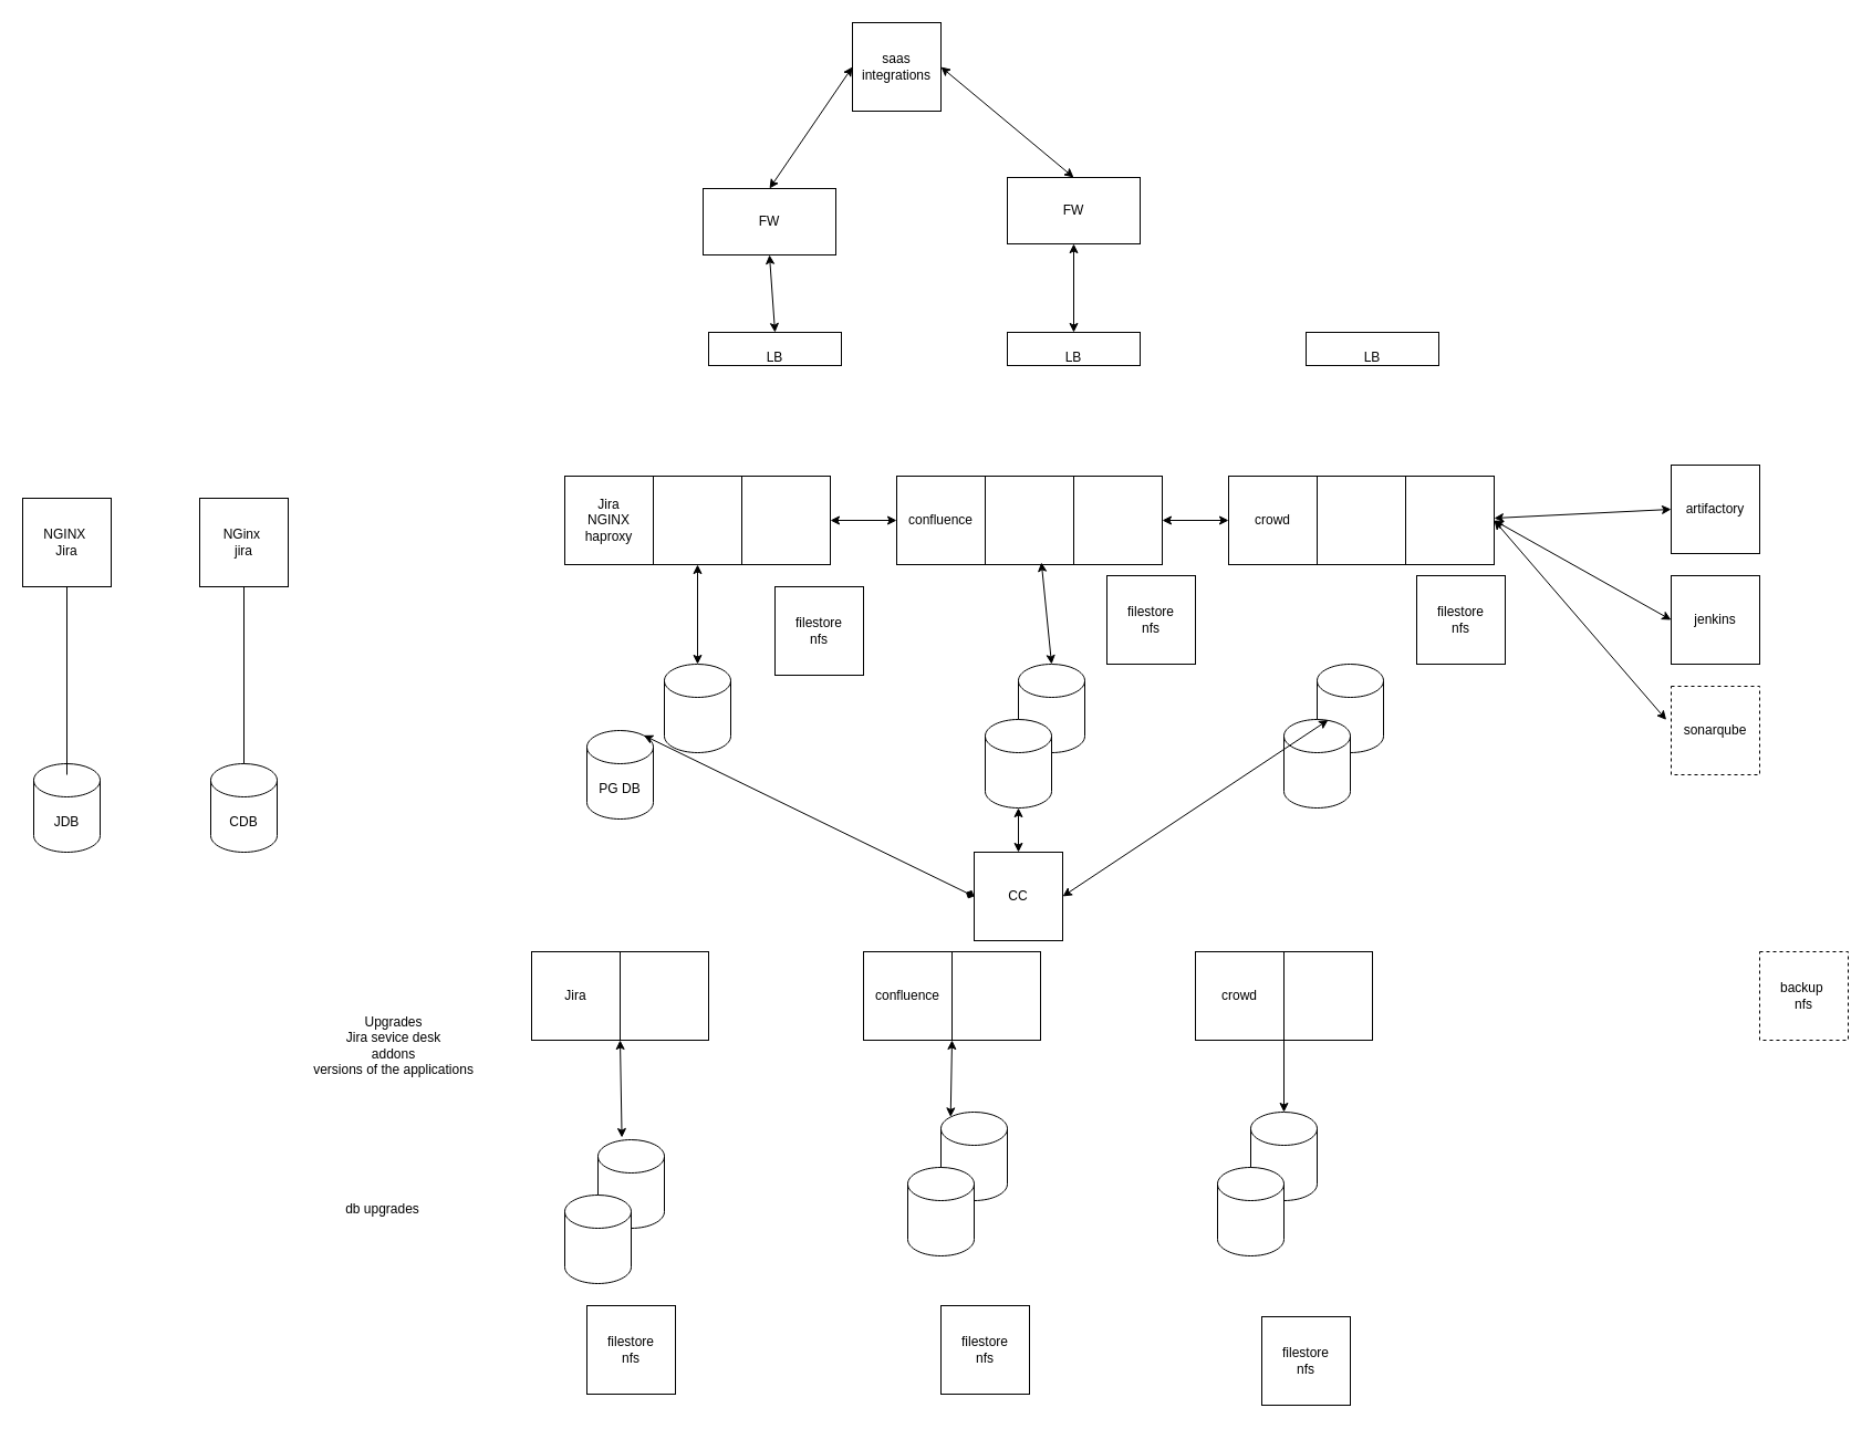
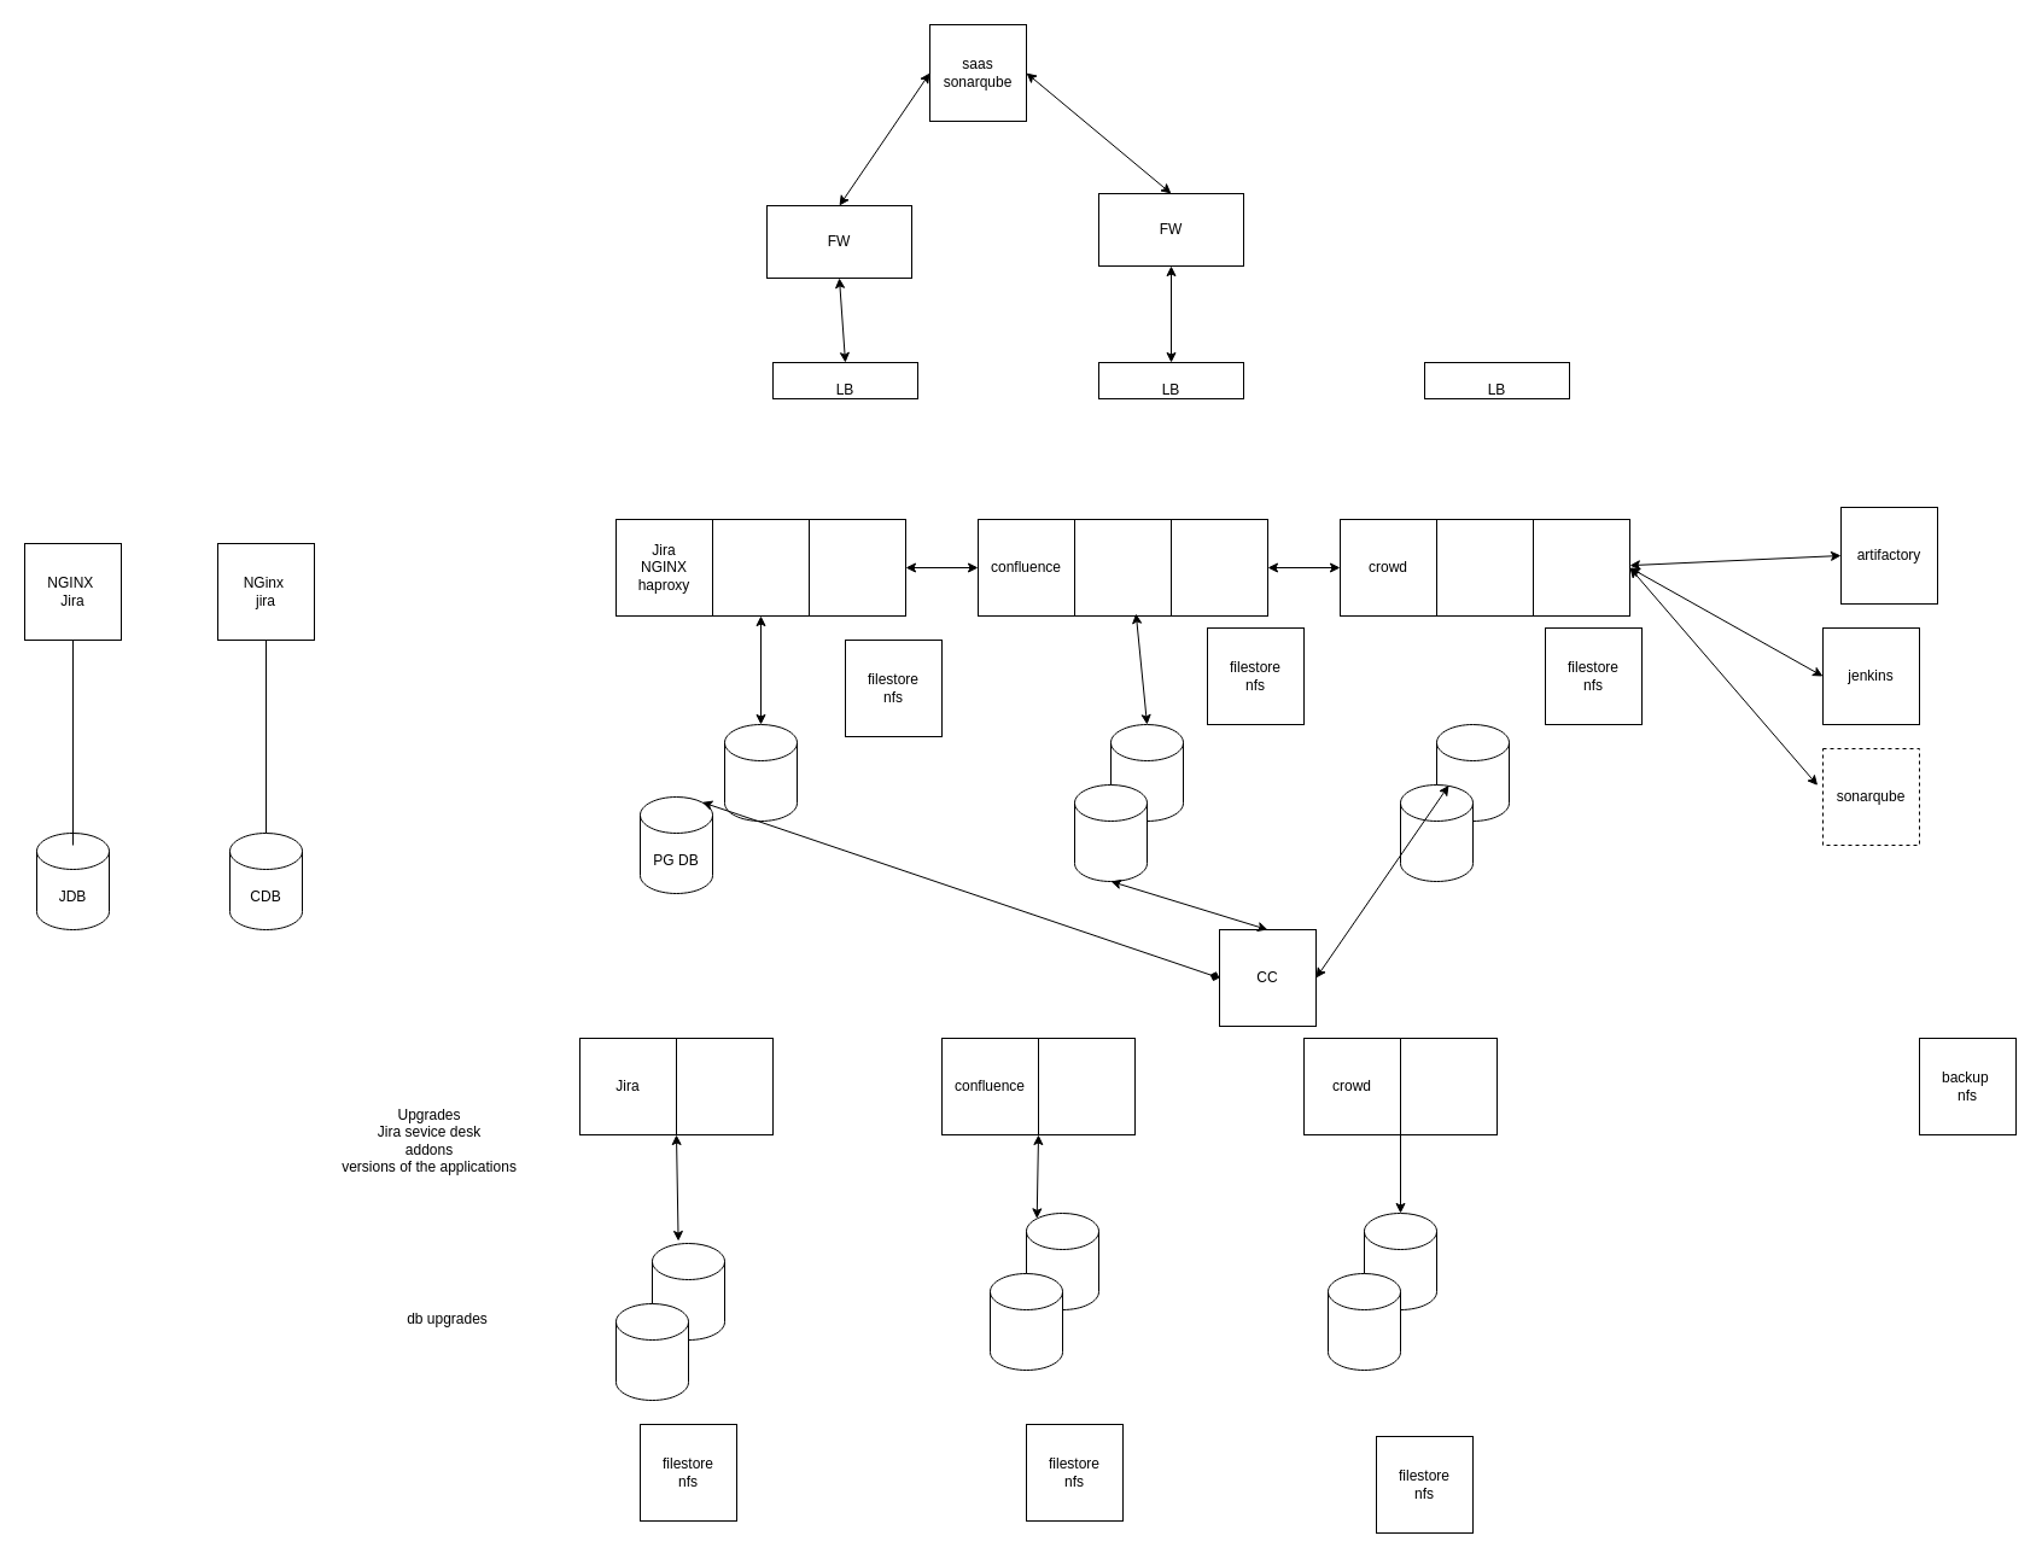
  <mxCell id="0" />
  <mxCell id="1" parent="0" />
  <mxCell id="2" value="NGINX&amp;nbsp;&lt;br&gt;Jira&lt;br&gt;" style="whiteSpace=wrap;html=1;aspect=fixed;" vertex="1" parent="1"><mxGeometry x="20" y="450" width="80" height="80" as="geometry" /></mxCell>
  <mxCell id="3" value="JDB" style="shape=cylinder3;whiteSpace=wrap;html=1;boundedLbl=1;backgroundOutline=1;size=15;" vertex="1" parent="1"><mxGeometry x="30" y="690" width="60" height="80" as="geometry" /></mxCell>
  <mxCell id="4" value="CDB&lt;br&gt;" style="shape=cylinder3;whiteSpace=wrap;html=1;boundedLbl=1;backgroundOutline=1;size=15;" vertex="1" parent="1"><mxGeometry x="190" y="690" width="60" height="80" as="geometry" /></mxCell>
  <mxCell id="5" value="NGinx&amp;nbsp;&lt;br&gt;jira" style="whiteSpace=wrap;html=1;aspect=fixed;" vertex="1" parent="1"><mxGeometry x="180" y="450" width="80" height="80" as="geometry" /></mxCell>
  <mxCell id="6" value="" style="endArrow=none;html=1;rounded=0;entryX=0.5;entryY=1;entryDx=0;entryDy=0;" edge="1" parent="1" target="2"><mxGeometry width="50" height="50" relative="1" as="geometry"><mxPoint x="60" y="700" as="sourcePoint" /><mxPoint x="390" y="630" as="targetPoint" /></mxGeometry></mxCell>
  <mxCell id="7" value="" style="endArrow=none;html=1;rounded=0;entryX=0.5;entryY=1;entryDx=0;entryDy=0;" edge="1" parent="1" source="4" target="5"><mxGeometry width="50" height="50" relative="1" as="geometry"><mxPoint x="340" y="680" as="sourcePoint" /><mxPoint x="390" y="630" as="targetPoint" /></mxGeometry></mxCell>
  <mxCell id="8" value="" style="shape=cylinder3;whiteSpace=wrap;html=1;boundedLbl=1;backgroundOutline=1;size=15;" vertex="1" parent="1"><mxGeometry x="600" y="600" width="60" height="80" as="geometry" /></mxCell>
  <mxCell id="9" value="PG DB&lt;br&gt;" style="shape=cylinder3;whiteSpace=wrap;html=1;boundedLbl=1;backgroundOutline=1;size=15;" vertex="1" parent="1"><mxGeometry x="530" y="660" width="60" height="80" as="geometry" /></mxCell>
  <mxCell id="10" value="" style="shape=cylinder3;whiteSpace=wrap;html=1;boundedLbl=1;backgroundOutline=1;size=15;" vertex="1" parent="1"><mxGeometry x="920" y="600" width="60" height="80" as="geometry" /></mxCell>
  <mxCell id="11" value="" style="shape=cylinder3;whiteSpace=wrap;html=1;boundedLbl=1;backgroundOutline=1;size=15;" vertex="1" parent="1"><mxGeometry x="890" y="650" width="60" height="80" as="geometry" /></mxCell>
  <mxCell id="12" value="" style="shape=cylinder3;whiteSpace=wrap;html=1;boundedLbl=1;backgroundOutline=1;size=15;" vertex="1" parent="1"><mxGeometry x="1190" y="600" width="60" height="80" as="geometry" /></mxCell>
  <mxCell id="13" value="" style="shape=cylinder3;whiteSpace=wrap;html=1;boundedLbl=1;backgroundOutline=1;size=15;" vertex="1" parent="1"><mxGeometry x="1160" y="650" width="60" height="80" as="geometry" /></mxCell>
  <mxCell id="14" value="" style="whiteSpace=wrap;html=1;aspect=fixed;" vertex="1" parent="1"><mxGeometry x="590" y="430" width="80" height="80" as="geometry" /></mxCell>
  <mxCell id="15" value="" style="whiteSpace=wrap;html=1;aspect=fixed;" vertex="1" parent="1"><mxGeometry x="670" y="430" width="80" height="80" as="geometry" /></mxCell>
  <mxCell id="16" value="Jira&lt;br&gt;NGINX&lt;br&gt;haproxy" style="whiteSpace=wrap;html=1;aspect=fixed;" vertex="1" parent="1"><mxGeometry x="510" y="430" width="80" height="80" as="geometry" /></mxCell>
  <mxCell id="17" value="" style="whiteSpace=wrap;html=1;aspect=fixed;" vertex="1" parent="1"><mxGeometry x="970" y="430" width="80" height="80" as="geometry" /></mxCell>
  <mxCell id="18" value="" style="whiteSpace=wrap;html=1;aspect=fixed;" vertex="1" parent="1"><mxGeometry x="890" y="430" width="80" height="80" as="geometry" /></mxCell>
  <mxCell id="19" value="confluence" style="whiteSpace=wrap;html=1;aspect=fixed;" vertex="1" parent="1"><mxGeometry x="810" y="430" width="80" height="80" as="geometry" /></mxCell>
  <mxCell id="20" value="crowd" style="whiteSpace=wrap;html=1;aspect=fixed;" vertex="1" parent="1"><mxGeometry x="1110" y="430" width="80" height="80" as="geometry" /></mxCell>
  <mxCell id="21" value="" style="whiteSpace=wrap;html=1;aspect=fixed;" vertex="1" parent="1"><mxGeometry x="1190" y="430" width="80" height="80" as="geometry" /></mxCell>
  <mxCell id="22" value="" style="whiteSpace=wrap;html=1;aspect=fixed;" vertex="1" parent="1"><mxGeometry x="1270" y="430" width="80" height="80" as="geometry" /></mxCell>
  <mxCell id="23" value="" style="shape=cylinder3;whiteSpace=wrap;html=1;boundedLbl=1;backgroundOutline=1;size=15;" vertex="1" parent="1"><mxGeometry x="540" y="1030" width="60" height="80" as="geometry" /></mxCell>
  <mxCell id="24" value="" style="shape=cylinder3;whiteSpace=wrap;html=1;boundedLbl=1;backgroundOutline=1;size=15;" vertex="1" parent="1"><mxGeometry x="510" y="1080" width="60" height="80" as="geometry" /></mxCell>
  <mxCell id="25" value="" style="shape=cylinder3;whiteSpace=wrap;html=1;boundedLbl=1;backgroundOutline=1;size=15;" vertex="1" parent="1"><mxGeometry x="850" y="1005" width="60" height="80" as="geometry" /></mxCell>
  <mxCell id="26" value="" style="shape=cylinder3;whiteSpace=wrap;html=1;boundedLbl=1;backgroundOutline=1;size=15;" vertex="1" parent="1"><mxGeometry x="820" y="1055" width="60" height="80" as="geometry" /></mxCell>
  <mxCell id="27" value="" style="shape=cylinder3;whiteSpace=wrap;html=1;boundedLbl=1;backgroundOutline=1;size=15;" vertex="1" parent="1"><mxGeometry x="1130" y="1005" width="60" height="80" as="geometry" /></mxCell>
  <mxCell id="28" value="" style="shape=cylinder3;whiteSpace=wrap;html=1;boundedLbl=1;backgroundOutline=1;size=15;" vertex="1" parent="1"><mxGeometry x="1100" y="1055" width="60" height="80" as="geometry" /></mxCell>
  <mxCell id="29" value="" style="whiteSpace=wrap;html=1;aspect=fixed;" vertex="1" parent="1"><mxGeometry x="560" y="860" width="80" height="80" as="geometry" /></mxCell>
  <mxCell id="30" value="Jira" style="whiteSpace=wrap;html=1;aspect=fixed;" vertex="1" parent="1"><mxGeometry x="480" y="860" width="80" height="80" as="geometry" /></mxCell>
  <mxCell id="31" value="" style="whiteSpace=wrap;html=1;aspect=fixed;" vertex="1" parent="1"><mxGeometry x="860" y="860" width="80" height="80" as="geometry" /></mxCell>
  <mxCell id="32" value="confluence" style="whiteSpace=wrap;html=1;aspect=fixed;" vertex="1" parent="1"><mxGeometry x="780" y="860" width="80" height="80" as="geometry" /></mxCell>
  <mxCell id="33" value="crowd" style="whiteSpace=wrap;html=1;aspect=fixed;" vertex="1" parent="1"><mxGeometry x="1080" y="860" width="80" height="80" as="geometry" /></mxCell>
  <mxCell id="34" value="" style="whiteSpace=wrap;html=1;aspect=fixed;" vertex="1" parent="1"><mxGeometry x="1160" y="860" width="80" height="80" as="geometry" /></mxCell>
  <mxCell id="35" value="&lt;br&gt;LB" style="rounded=0;whiteSpace=wrap;html=1;" vertex="1" parent="1"><mxGeometry x="640" y="300" width="120" height="30" as="geometry" /></mxCell>
  <mxCell id="36" value="&lt;br&gt;LB" style="rounded=0;whiteSpace=wrap;html=1;" vertex="1" parent="1"><mxGeometry x="910" y="300" width="120" height="30" as="geometry" /></mxCell>
  <mxCell id="37" value="&lt;br&gt;LB" style="rounded=0;whiteSpace=wrap;html=1;" vertex="1" parent="1"><mxGeometry x="1180" y="300" width="120" height="30" as="geometry" /></mxCell>
- <mxCell id="38" value="saas integrations" style="whiteSpace=wrap;html=1;aspect=fixed;" vertex="1" parent="1"><mxGeometry x="770" y="20" width="80" height="80" as="geometry" /></mxCell>
+ <mxCell id="38" value="saas sonarqube" style="whiteSpace=wrap;html=1;aspect=fixed;" vertex="1" parent="1"><mxGeometry x="770" y="20" width="80" height="80" as="geometry" /></mxCell>
  <mxCell id="39" value="" style="endArrow=classic;startArrow=classic;html=1;rounded=0;entryX=0;entryY=0.5;entryDx=0;entryDy=0;exitX=0.5;exitY=0;exitDx=0;exitDy=0;" edge="1" parent="1" source="64" target="38"><mxGeometry width="50" height="50" relative="1" as="geometry"><mxPoint x="730" y="470" as="sourcePoint" /><mxPoint x="780" y="420" as="targetPoint" /></mxGeometry></mxCell>
  <mxCell id="40" value="" style="endArrow=classic;startArrow=classic;html=1;rounded=0;entryX=1;entryY=0.5;entryDx=0;entryDy=0;exitX=0;exitY=0.5;exitDx=0;exitDy=0;" edge="1" parent="1" source="19" target="15"><mxGeometry width="50" height="50" relative="1" as="geometry"><mxPoint x="730" y="670" as="sourcePoint" /><mxPoint x="780" y="620" as="targetPoint" /></mxGeometry></mxCell>
  <mxCell id="41" value="" style="endArrow=classic;startArrow=classic;html=1;rounded=0;entryX=0;entryY=0.5;entryDx=0;entryDy=0;exitX=1;exitY=0.5;exitDx=0;exitDy=0;" edge="1" parent="1" source="17" target="20"><mxGeometry width="50" height="50" relative="1" as="geometry"><mxPoint x="820" y="480" as="sourcePoint" /><mxPoint x="760" y="480" as="targetPoint" /></mxGeometry></mxCell>
- <mxCell id="42" value="CC&lt;br&gt;" style="whiteSpace=wrap;html=1;aspect=fixed;" vertex="1" parent="1"><mxGeometry x="880" y="770" width="80" height="80" as="geometry" /></mxCell>
+ <mxCell id="42" value="CC&lt;br&gt;" style="whiteSpace=wrap;html=1;aspect=fixed;" vertex="1" parent="1"><mxGeometry x="1010" y="770" width="80" height="80" as="geometry" /></mxCell>
  <mxCell id="43" value="" style="endArrow=diamond;startArrow=classic;html=1;rounded=0;entryX=0;entryY=0.5;entryDx=0;entryDy=0;exitX=0.855;exitY=0;exitDx=0;exitDy=4.35;exitPerimeter=0;" edge="1" parent="1" source="9" target="42"><mxGeometry width="50" height="50" relative="1" as="geometry"><mxPoint x="730" y="670" as="sourcePoint" /><mxPoint x="780" y="620" as="targetPoint" /></mxGeometry></mxCell>
  <mxCell id="44" value="" style="endArrow=classic;startArrow=classic;html=1;rounded=0;exitX=0.5;exitY=0;exitDx=0;exitDy=0;entryX=0.5;entryY=1;entryDx=0;entryDy=0;entryPerimeter=0;" edge="1" parent="1" source="42" target="11"><mxGeometry width="50" height="50" relative="1" as="geometry"><mxPoint x="631" y="664" as="sourcePoint" /><mxPoint x="850" y="570" as="targetPoint" /></mxGeometry></mxCell>
  <mxCell id="45" value="" style="endArrow=classic;startArrow=classic;html=1;rounded=0;exitX=0.667;exitY=0.005;exitDx=0;exitDy=0;exitPerimeter=0;entryX=1;entryY=0.5;entryDx=0;entryDy=0;" edge="1" parent="1" source="13" target="42"><mxGeometry width="50" height="50" relative="1" as="geometry"><mxPoint x="930" y="648" as="sourcePoint" /><mxPoint x="450" y="590" as="targetPoint" /></mxGeometry></mxCell>
  <mxCell id="46" value="" style="endArrow=classic;startArrow=classic;html=1;rounded=0;entryX=0.5;entryY=1;entryDx=0;entryDy=0;" edge="1" parent="1" source="8" target="14"><mxGeometry width="50" height="50" relative="1" as="geometry"><mxPoint x="730" y="670" as="sourcePoint" /><mxPoint x="780" y="620" as="targetPoint" /></mxGeometry></mxCell>
  <mxCell id="47" value="" style="endArrow=classic;startArrow=classic;html=1;rounded=0;entryX=0.635;entryY=0.975;entryDx=0;entryDy=0;entryPerimeter=0;exitX=0.5;exitY=0;exitDx=0;exitDy=0;exitPerimeter=0;" edge="1" parent="1" source="10" target="18"><mxGeometry width="50" height="50" relative="1" as="geometry"><mxPoint x="730" y="670" as="sourcePoint" /><mxPoint x="780" y="620" as="targetPoint" /></mxGeometry></mxCell>
  <mxCell id="48" value="" style="endArrow=classic;startArrow=classic;html=1;rounded=0;exitX=0;exitY=1;exitDx=0;exitDy=0;entryX=0.36;entryY=-0.025;entryDx=0;entryDy=0;entryPerimeter=0;" edge="1" parent="1" source="29" target="23"><mxGeometry width="50" height="50" relative="1" as="geometry"><mxPoint x="730" y="870" as="sourcePoint" /><mxPoint x="780" y="820" as="targetPoint" /></mxGeometry></mxCell>
- <mxCell id="49" value="artifactory" style="whiteSpace=wrap;html=1;aspect=fixed;" vertex="1" parent="1"><mxGeometry x="1510" y="420" width="80" height="80" as="geometry" /></mxCell>
+ <mxCell id="49" value="artifactory" style="whiteSpace=wrap;html=1;aspect=fixed;" vertex="1" parent="1"><mxGeometry x="1525" y="420" width="80" height="80" as="geometry" /></mxCell>
  <mxCell id="50" value="filestore&lt;br&gt;nfs" style="whiteSpace=wrap;html=1;aspect=fixed;" vertex="1" parent="1"><mxGeometry x="530" y="1180" width="80" height="80" as="geometry" /></mxCell>
- <mxCell id="51" value="backup&amp;nbsp;&lt;br&gt;nfs" style="whiteSpace=wrap;html=1;aspect=fixed;dashed=1;" vertex="1" parent="1"><mxGeometry x="1590" y="860" width="80" height="80" as="geometry" /></mxCell>
+ <mxCell id="51" value="backup&amp;nbsp;&lt;br&gt;nfs" style="whiteSpace=wrap;html=1;aspect=fixed;" vertex="1" parent="1"><mxGeometry x="1590" y="860" width="80" height="80" as="geometry" /></mxCell>
  <mxCell id="52" value="filestore&lt;br&gt;nfs" style="whiteSpace=wrap;html=1;aspect=fixed;" vertex="1" parent="1"><mxGeometry x="1280" y="520" width="80" height="80" as="geometry" /></mxCell>
  <mxCell id="53" value="filestore&lt;br&gt;nfs" style="whiteSpace=wrap;html=1;aspect=fixed;" vertex="1" parent="1"><mxGeometry x="1000" y="520" width="80" height="80" as="geometry" /></mxCell>
  <mxCell id="54" value="filestore&lt;br&gt;nfs" style="whiteSpace=wrap;html=1;aspect=fixed;" vertex="1" parent="1"><mxGeometry x="700" y="530" width="80" height="80" as="geometry" /></mxCell>
  <mxCell id="55" value="filestore&lt;br style=&quot;border-color: var(--border-color);&quot;&gt;nfs" style="whiteSpace=wrap;html=1;aspect=fixed;" vertex="1" parent="1"><mxGeometry x="850" y="1180" width="80" height="80" as="geometry" /></mxCell>
  <mxCell id="56" value="filestore&lt;br style=&quot;border-color: var(--border-color);&quot;&gt;nfs" style="whiteSpace=wrap;html=1;aspect=fixed;" vertex="1" parent="1"><mxGeometry x="1140" y="1190" width="80" height="80" as="geometry" /></mxCell>
  <mxCell id="57" value="" style="endArrow=classic;startArrow=classic;html=1;rounded=0;entryX=0;entryY=0.5;entryDx=0;entryDy=0;" edge="1" parent="1" source="22" target="49"><mxGeometry width="50" height="50" relative="1" as="geometry"><mxPoint x="1050" y="670" as="sourcePoint" /><mxPoint x="1100" y="620" as="targetPoint" /></mxGeometry></mxCell>
  <mxCell id="58" value="jenkins" style="whiteSpace=wrap;html=1;aspect=fixed;" vertex="1" parent="1"><mxGeometry x="1510" y="520" width="80" height="80" as="geometry" /></mxCell>
  <mxCell id="59" value="sonarqube" style="whiteSpace=wrap;html=1;aspect=fixed;dashed=1;" vertex="1" parent="1"><mxGeometry x="1510" y="620" width="80" height="80" as="geometry" /></mxCell>
  <mxCell id="60" value="" style="endArrow=classic;startArrow=classic;html=1;rounded=0;entryX=1;entryY=0.5;entryDx=0;entryDy=0;exitX=0;exitY=0.5;exitDx=0;exitDy=0;" edge="1" parent="1" source="58" target="22"><mxGeometry width="50" height="50" relative="1" as="geometry"><mxPoint x="1050" y="670" as="sourcePoint" /><mxPoint x="1100" y="620" as="targetPoint" /></mxGeometry></mxCell>
  <mxCell id="61" value="" style="endArrow=classic;startArrow=classic;html=1;rounded=0;exitX=-0.055;exitY=0.38;exitDx=0;exitDy=0;exitPerimeter=0;" edge="1" parent="1" source="59"><mxGeometry width="50" height="50" relative="1" as="geometry"><mxPoint x="1520" y="570" as="sourcePoint" /><mxPoint x="1350" y="470" as="targetPoint" /></mxGeometry></mxCell>
  <mxCell id="62" value="" style="endArrow=classic;startArrow=classic;html=1;rounded=0;entryX=1;entryY=0.5;entryDx=0;entryDy=0;exitX=0.5;exitY=0;exitDx=0;exitDy=0;" edge="1" parent="1" source="65" target="38"><mxGeometry width="50" height="50" relative="1" as="geometry"><mxPoint x="1050" y="770" as="sourcePoint" /><mxPoint x="1100" y="720" as="targetPoint" /></mxGeometry></mxCell>
  <mxCell id="63" value="" style="endArrow=classic;startArrow=classic;html=1;rounded=0;entryX=0.5;entryY=1;entryDx=0;entryDy=0;exitX=0.5;exitY=0;exitDx=0;exitDy=0;" edge="1" parent="1" source="35" target="64"><mxGeometry width="50" height="50" relative="1" as="geometry"><mxPoint x="650" y="360" as="sourcePoint" /><mxPoint x="750" y="200" as="targetPoint" /></mxGeometry></mxCell>
  <mxCell id="64" value="FW" style="rounded=0;whiteSpace=wrap;html=1;" vertex="1" parent="1"><mxGeometry x="635" y="170" width="120" height="60" as="geometry" /></mxCell>
  <mxCell id="65" value="FW" style="rounded=0;whiteSpace=wrap;html=1;" vertex="1" parent="1"><mxGeometry x="910" y="160" width="120" height="60" as="geometry" /></mxCell>
  <mxCell id="66" value="" style="endArrow=classic;startArrow=classic;html=1;rounded=0;entryX=0.5;entryY=1;entryDx=0;entryDy=0;exitX=0.5;exitY=0;exitDx=0;exitDy=0;" edge="1" parent="1" source="36" target="65"><mxGeometry width="50" height="50" relative="1" as="geometry"><mxPoint x="660" y="370" as="sourcePoint" /><mxPoint x="705" y="240" as="targetPoint" /></mxGeometry></mxCell>
  <mxCell id="67" value="Upgrades&lt;br&gt;Jira sevice desk&lt;br&gt;addons&lt;br&gt;versions of the applications&lt;br&gt;" style="text;html=1;align=center;verticalAlign=middle;resizable=0;points=[];autosize=1;strokeColor=none;fillColor=none;" vertex="1" parent="1"><mxGeometry x="270" y="910" width="170" height="70" as="geometry" /></mxCell>
- <mxCell id="68" value="db upgrades" style="text;html=1;align=center;verticalAlign=middle;resizable=0;points=[];autosize=1;strokeColor=none;fillColor=none;" vertex="1" parent="1"><mxGeometry x="300" y="1078" width="90" height="30" as="geometry" /></mxCell>
+ <mxCell id="68" value="db upgrades" style="text;html=1;align=center;verticalAlign=middle;resizable=0;points=[];autosize=1;strokeColor=none;fillColor=none;" vertex="1" parent="1"><mxGeometry x="325" y="1078" width="90" height="30" as="geometry" /></mxCell>
  <mxCell id="69" value="" style="endArrow=classic;startArrow=classic;html=1;rounded=0;entryX=0;entryY=1;entryDx=0;entryDy=0;exitX=0.145;exitY=0;exitDx=0;exitDy=4.35;exitPerimeter=0;" edge="1" parent="1" source="25" target="31"><mxGeometry width="50" height="50" relative="1" as="geometry"><mxPoint x="1050" y="910" as="sourcePoint" /><mxPoint x="1100" y="860" as="targetPoint" /></mxGeometry></mxCell>
  <mxCell id="70" style="edgeStyle=orthogonalEdgeStyle;rounded=0;orthogonalLoop=1;jettySize=auto;html=1;exitX=0;exitY=1;exitDx=0;exitDy=0;entryX=0.5;entryY=0;entryDx=0;entryDy=0;entryPerimeter=0;" edge="1" parent="1" source="34" target="27"><mxGeometry relative="1" as="geometry" /></mxCell>
